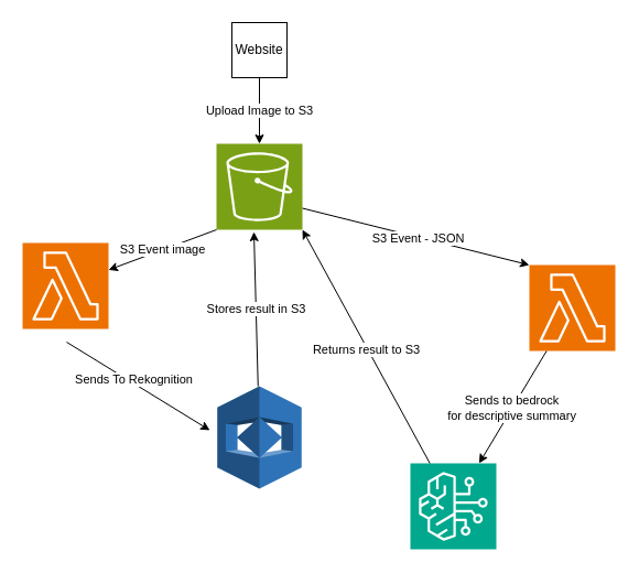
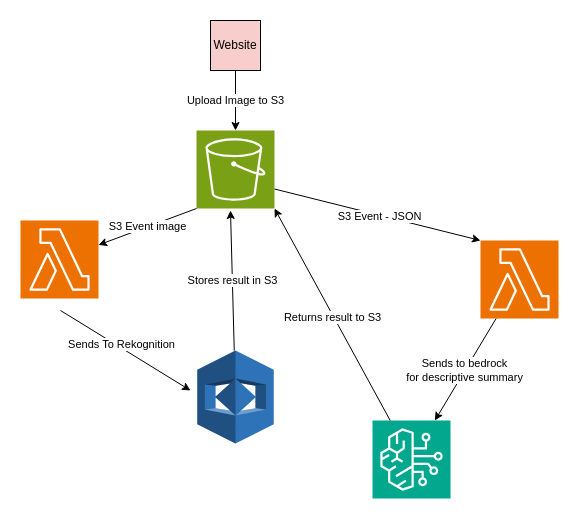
  <mxCell id="0" />
  <mxCell id="1" parent="0" />
- <mxCell id="2" value="Website" style="whiteSpace=wrap;html=1;aspect=fixed;" vertex="1" parent="1"><mxGeometry x="210" y="20" width="50" height="50" as="geometry" /></mxCell>
+ <mxCell id="2" value="Website" style="whiteSpace=wrap;html=1;aspect=fixed;fillColor=#f8cecc;" vertex="1" parent="1"><mxGeometry x="210" y="20" width="50" height="50" as="geometry" /></mxCell>
  <mxCell id="3" value="" style="sketch=0;points=[[0,0,0],[0.25,0,0],[0.5,0,0],[0.75,0,0],[1,0,0],[0,1,0],[0.25,1,0],[0.5,1,0],[0.75,1,0],[1,1,0],[0,0.25,0],[0,0.5,0],[0,0.75,0],[1,0.25,0],[1,0.5,0],[1,0.75,0]];outlineConnect=0;fontColor=#232F3E;fillColor=#7AA116;strokeColor=#ffffff;dashed=0;verticalLabelPosition=bottom;verticalAlign=top;align=center;html=1;fontSize=12;fontStyle=0;aspect=fixed;shape=mxgraph.aws4.resourceIcon;resIcon=mxgraph.aws4.s3;" vertex="1" parent="1"><mxGeometry x="196" y="130" width="78" height="78" as="geometry" /></mxCell>
  <mxCell id="4" value="Upload Image to S3" style="endArrow=classic;html=1;rounded=0;exitX=0.5;exitY=1;exitDx=0;exitDy=0;entryX=0.5;entryY=0;entryDx=0;entryDy=0;entryPerimeter=0;" edge="1" parent="1" source="2" target="3"><mxGeometry width="50" height="50" relative="1" as="geometry"><mxPoint x="30" y="460" as="sourcePoint" /><mxPoint x="80" y="410" as="targetPoint" /></mxGeometry></mxCell>
  <mxCell id="5" value="" style="sketch=0;points=[[0,0,0],[0.25,0,0],[0.5,0,0],[0.75,0,0],[1,0,0],[0,1,0],[0.25,1,0],[0.5,1,0],[0.75,1,0],[1,1,0],[0,0.25,0],[0,0.5,0],[0,0.75,0],[1,0.25,0],[1,0.5,0],[1,0.75,0]];outlineConnect=0;fontColor=#232F3E;fillColor=#ED7100;strokeColor=#ffffff;dashed=0;verticalLabelPosition=bottom;verticalAlign=top;align=center;html=1;fontSize=12;fontStyle=0;aspect=fixed;shape=mxgraph.aws4.resourceIcon;resIcon=mxgraph.aws4.lambda;" vertex="1" parent="1"><mxGeometry x="20" y="220" width="78" height="78" as="geometry" /></mxCell>
  <mxCell id="6" value="S3 Event image" style="endArrow=classic;html=1;rounded=0;exitX=0;exitY=1;exitDx=0;exitDy=0;exitPerimeter=0;" edge="1" parent="1" source="3" target="5"><mxGeometry width="50" height="50" relative="1" as="geometry"><mxPoint x="240" y="210" as="sourcePoint" /><mxPoint x="80" y="410" as="targetPoint" /></mxGeometry></mxCell>
  <mxCell id="7" value="" style="outlineConnect=0;dashed=0;verticalLabelPosition=bottom;verticalAlign=top;align=center;html=1;shape=mxgraph.aws3.rekognition;fillColor=#2E73B8;gradientColor=none;" vertex="1" parent="1"><mxGeometry x="196.75" y="350" width="76.5" height="93" as="geometry" /></mxCell>
  <mxCell id="8" value="" style="endArrow=classic;html=1;rounded=0;exitX=0.513;exitY=1.154;exitDx=0;exitDy=0;exitPerimeter=0;" edge="1" parent="1" source="5"><mxGeometry width="50" height="50" relative="1" as="geometry"><mxPoint x="30" y="460" as="sourcePoint" /><mxPoint x="190" y="390" as="targetPoint" /></mxGeometry></mxCell>
  <mxCell id="9" value="Sends To Rekognition" style="edgeLabel;html=1;align=center;verticalAlign=middle;resizable=0;points=[];" vertex="1" connectable="0" parent="8"><mxGeometry x="-0.088" y="4" relative="1" as="geometry"><mxPoint x="-1" as="offset" /></mxGeometry></mxCell>
  <mxCell id="10" value="Stores result in S3" style="endArrow=classic;html=1;rounded=0;" edge="1" parent="1" source="7"><mxGeometry width="50" height="50" relative="1" as="geometry"><mxPoint x="30" y="460" as="sourcePoint" /><mxPoint x="230" y="210" as="targetPoint" /></mxGeometry></mxCell>
  <mxCell id="11" value="" style="sketch=0;points=[[0,0,0],[0.25,0,0],[0.5,0,0],[0.75,0,0],[1,0,0],[0,1,0],[0.25,1,0],[0.5,1,0],[0.75,1,0],[1,1,0],[0,0.25,0],[0,0.5,0],[0,0.75,0],[1,0.25,0],[1,0.5,0],[1,0.75,0]];outlineConnect=0;fontColor=#232F3E;fillColor=#ED7100;strokeColor=#ffffff;dashed=0;verticalLabelPosition=bottom;verticalAlign=top;align=center;html=1;fontSize=12;fontStyle=0;aspect=fixed;shape=mxgraph.aws4.resourceIcon;resIcon=mxgraph.aws4.lambda;" vertex="1" parent="1"><mxGeometry x="480" y="240" width="78" height="78" as="geometry" /></mxCell>
  <mxCell id="12" value="" style="endArrow=classic;html=1;rounded=0;exitX=1;exitY=0.75;exitDx=0;exitDy=0;exitPerimeter=0;entryX=0;entryY=0;entryDx=0;entryDy=0;entryPerimeter=0;" edge="1" parent="1" source="3" target="11"><mxGeometry width="50" height="50" relative="1" as="geometry"><mxPoint x="30" y="460" as="sourcePoint" /><mxPoint x="330" y="230" as="targetPoint" /></mxGeometry></mxCell>
  <mxCell id="13" value="S3 Event - JSON" style="edgeLabel;html=1;align=center;verticalAlign=middle;resizable=0;points=[];" vertex="1" connectable="0" parent="12"><mxGeometry x="0.013" y="-1" relative="1" as="geometry"><mxPoint as="offset" /></mxGeometry></mxCell>
  <mxCell id="14" value="" style="sketch=0;points=[[0,0,0],[0.25,0,0],[0.5,0,0],[0.75,0,0],[1,0,0],[0,1,0],[0.25,1,0],[0.5,1,0],[0.75,1,0],[1,1,0],[0,0.25,0],[0,0.5,0],[0,0.75,0],[1,0.25,0],[1,0.5,0],[1,0.75,0]];outlineConnect=0;fontColor=#232F3E;fillColor=#01A88D;strokeColor=#ffffff;dashed=0;verticalLabelPosition=bottom;verticalAlign=top;align=center;html=1;fontSize=12;fontStyle=0;aspect=fixed;shape=mxgraph.aws4.resourceIcon;resIcon=mxgraph.aws4.bedrock;" vertex="1" parent="1"><mxGeometry x="372" y="420" width="78" height="78" as="geometry" /></mxCell>
  <mxCell id="15" value="" style="endArrow=classic;html=1;rounded=0;" edge="1" parent="1" source="11" target="14"><mxGeometry width="50" height="50" relative="1" as="geometry"><mxPoint x="30" y="460" as="sourcePoint" /><mxPoint x="399" y="410" as="targetPoint" /></mxGeometry></mxCell>
  <mxCell id="16" value="Sends to bedrock&lt;div&gt;for descriptive summary&lt;/div&gt;" style="edgeLabel;html=1;align=center;verticalAlign=middle;resizable=0;points=[];" vertex="1" connectable="0" parent="15"><mxGeometry x="0.022" y="-1" relative="1" as="geometry"><mxPoint as="offset" /></mxGeometry></mxCell>
  <mxCell id="17" value="" style="endArrow=classic;html=1;rounded=0;entryX=1;entryY=1;entryDx=0;entryDy=0;entryPerimeter=0;" edge="1" parent="1" source="14" target="3"><mxGeometry width="50" height="50" relative="1" as="geometry"><mxPoint x="30" y="460" as="sourcePoint" /><mxPoint x="80" y="410" as="targetPoint" /></mxGeometry></mxCell>
  <mxCell id="18" value="Returns result to S3" style="edgeLabel;html=1;align=center;verticalAlign=middle;resizable=0;points=[];" vertex="1" connectable="0" parent="17"><mxGeometry x="-0.015" y="1" relative="1" as="geometry"><mxPoint as="offset" /></mxGeometry></mxCell>
